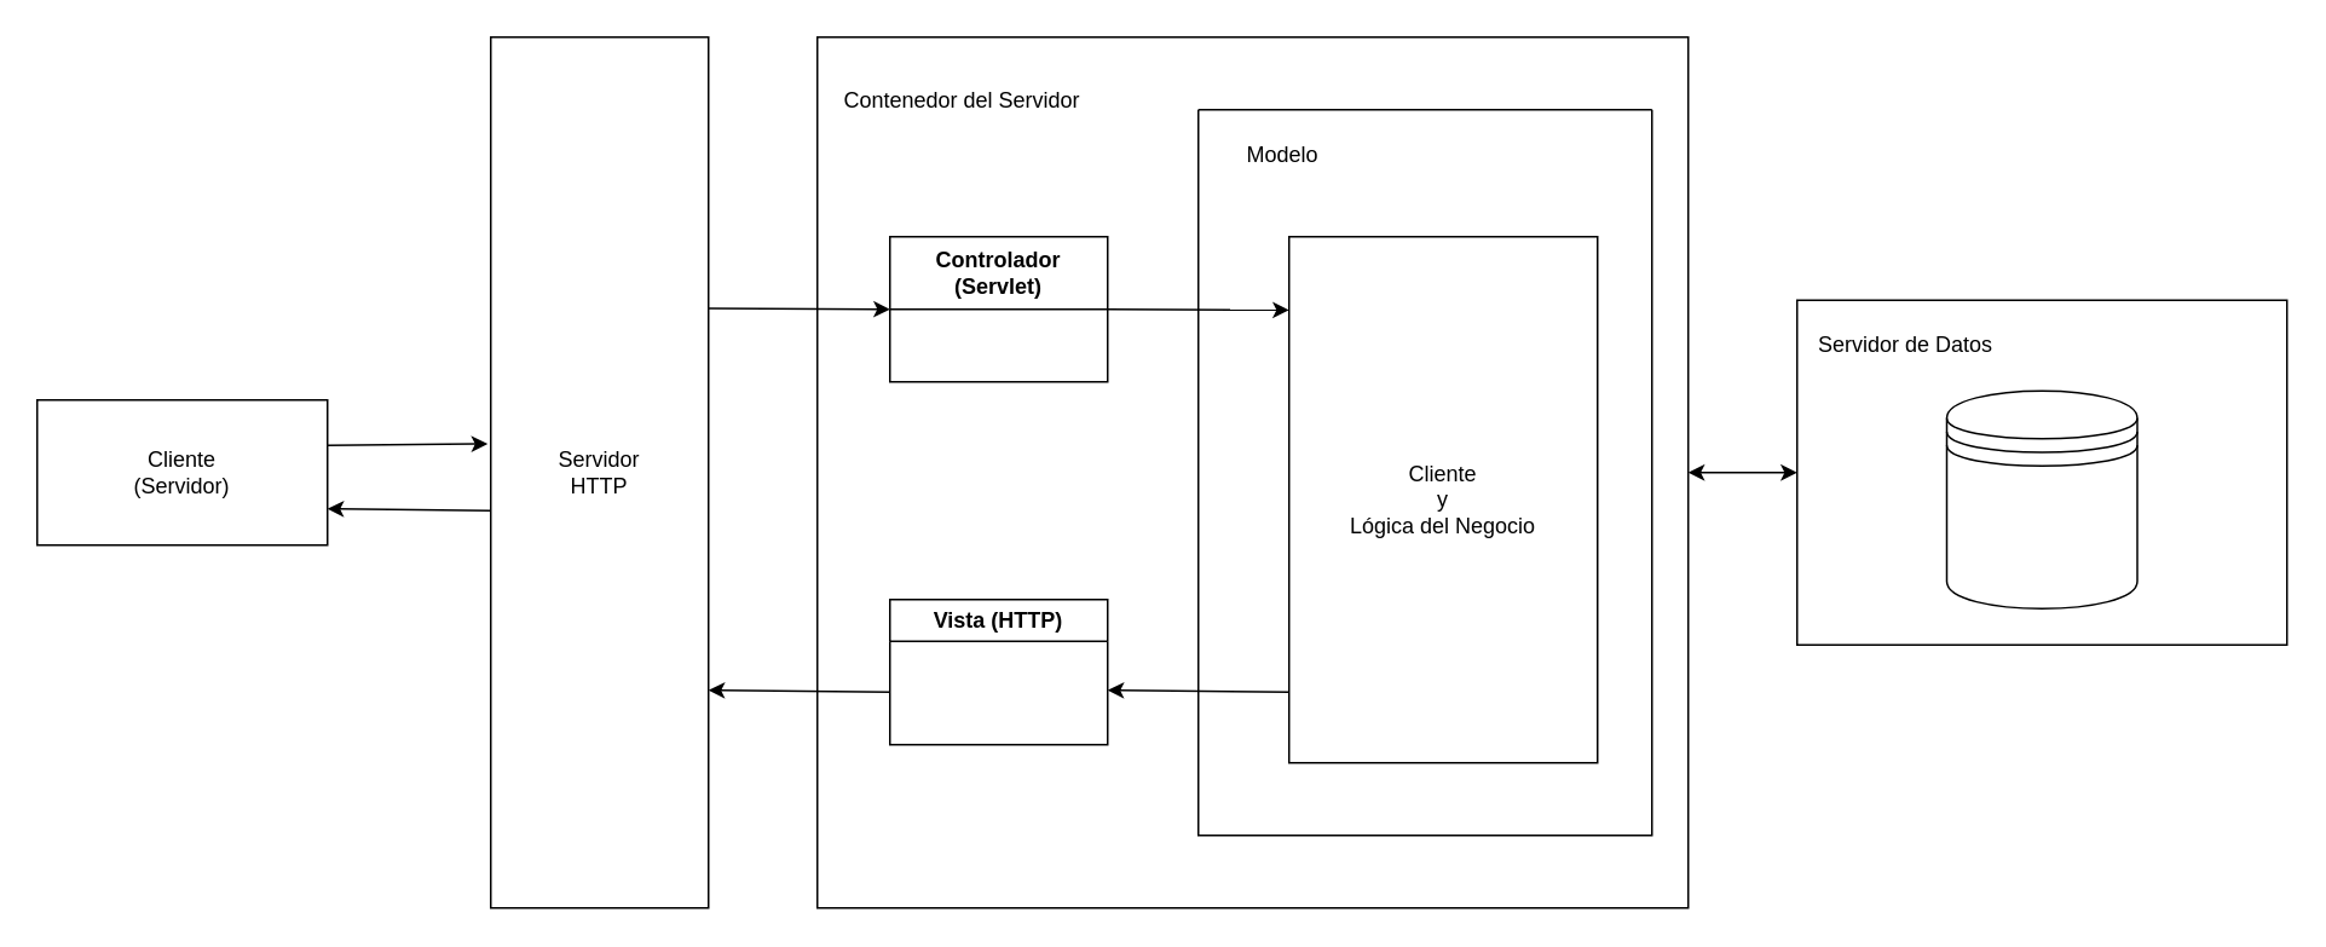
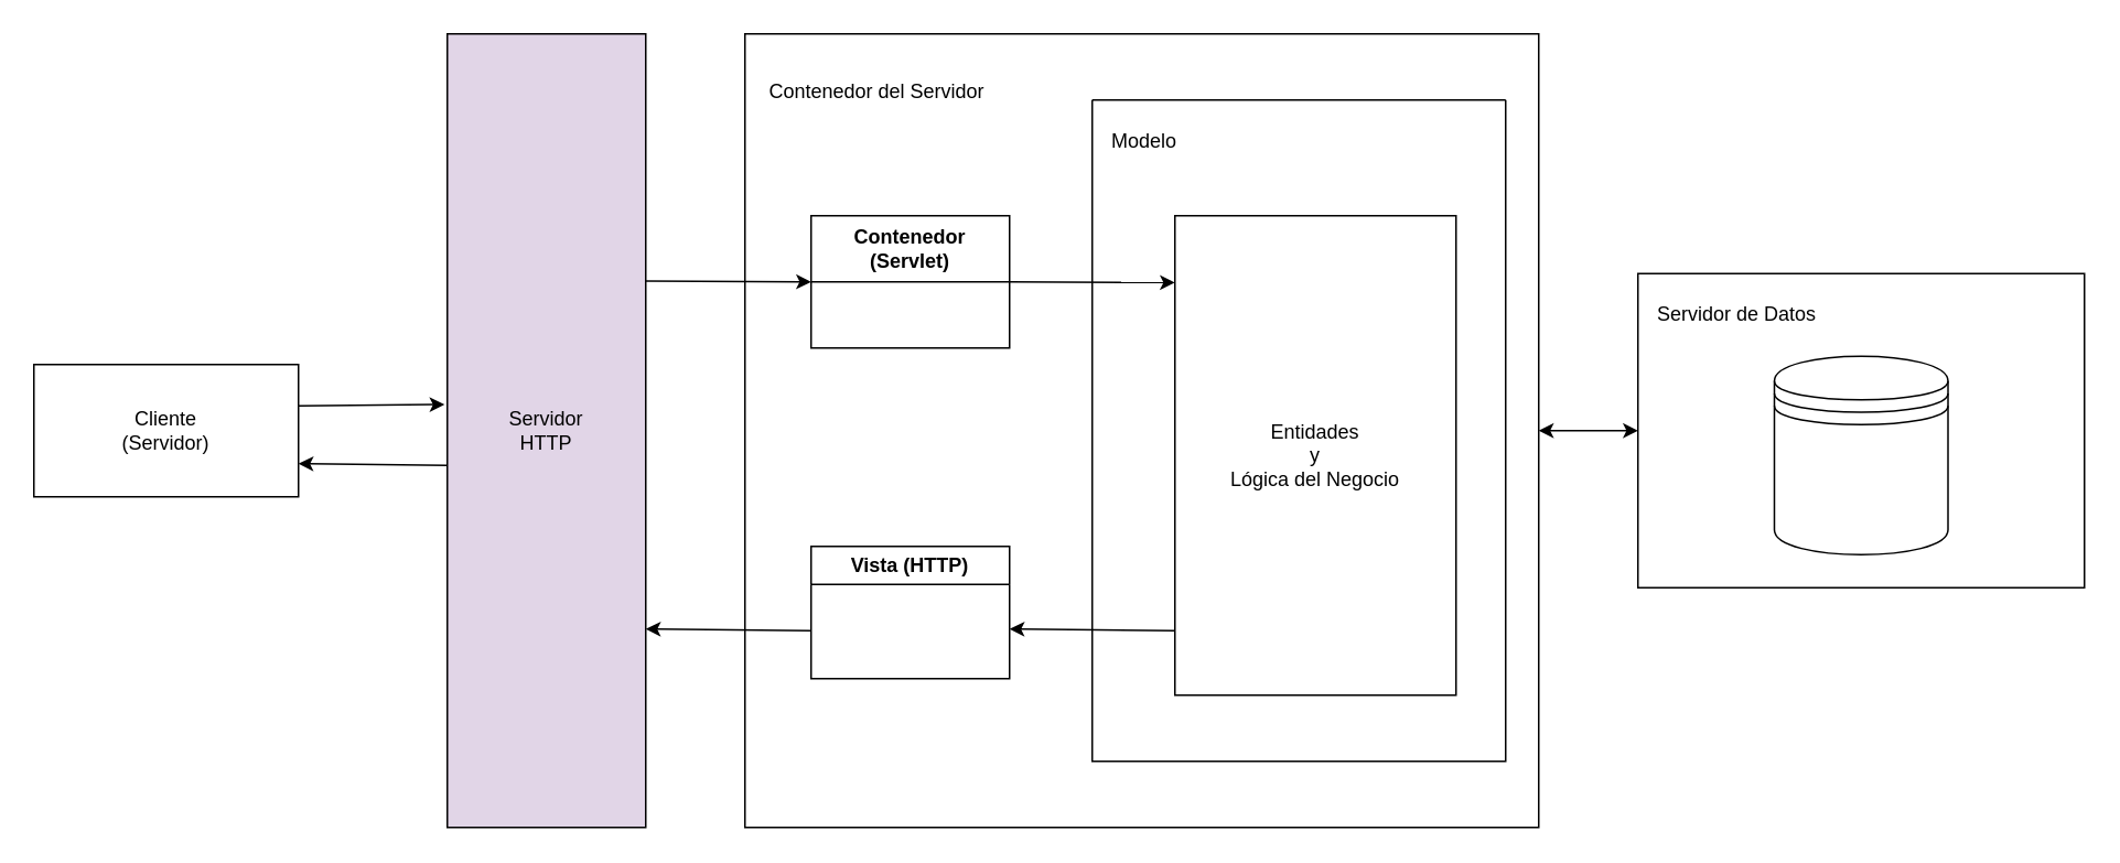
  <mxCell id="0" />
  <mxCell id="1" parent="0" />
  <mxCell id="2" value="Cliente&lt;br&gt;(Servidor)" style="rounded=0;whiteSpace=wrap;html=1;" vertex="1" parent="1"><mxGeometry x="20" y="220" width="160" height="80" as="geometry" /></mxCell>
- <mxCell id="3" value="Servidor&lt;br&gt;HTTP" style="rounded=0;whiteSpace=wrap;html=1;" vertex="1" parent="1"><mxGeometry x="270" y="20" width="120" height="480" as="geometry" /></mxCell>
+ <mxCell id="3" value="Servidor&lt;br&gt;HTTP" style="rounded=0;whiteSpace=wrap;html=1;fillColor=#e1d5e7;" vertex="1" parent="1"><mxGeometry x="270" y="20" width="120" height="480" as="geometry" /></mxCell>
  <mxCell id="4" value="" style="whiteSpace=wrap;html=1;aspect=fixed;" vertex="1" parent="1"><mxGeometry x="450" y="20" width="480" height="480" as="geometry" /></mxCell>
  <mxCell id="5" value="Contenedor del Servidor" style="text;html=1;strokeColor=none;fillColor=none;align=center;verticalAlign=middle;whiteSpace=wrap;rounded=0;" vertex="1" parent="1"><mxGeometry x="455" y="40" width="150" height="30" as="geometry" /></mxCell>
- <mxCell id="6" value="Controlador (Servlet)" style="swimlane;whiteSpace=wrap;html=1;startSize=40;" vertex="1" parent="1"><mxGeometry x="490" y="130" width="120" height="80" as="geometry" /></mxCell>
+ <mxCell id="6" value="Contenedor (Servlet)" style="swimlane;whiteSpace=wrap;html=1;startSize=40;" vertex="1" parent="1"><mxGeometry x="490" y="130" width="120" height="80" as="geometry" /></mxCell>
  <mxCell id="7" value="Vista (HTTP)" style="swimlane;whiteSpace=wrap;html=1;" vertex="1" parent="1"><mxGeometry x="490" y="330" width="120" height="80" as="geometry" /></mxCell>
  <mxCell id="8" value="" style="swimlane;startSize=0;" vertex="1" parent="1"><mxGeometry x="660" y="60" width="250" height="400" as="geometry" /></mxCell>
- <mxCell id="9" value="&lt;div style=&quot;&quot;&gt;&lt;span style=&quot;background-color: initial;&quot;&gt;Modelo&lt;/span&gt;&lt;/div&gt;" style="text;html=1;strokeColor=none;fillColor=none;align=left;verticalAlign=middle;whiteSpace=wrap;rounded=0;" vertex="1" parent="8"><mxGeometry x="25" y="10" width="150" height="30" as="geometry" /></mxCell>
+ <mxCell id="9" value="&lt;div style=&quot;&quot;&gt;&lt;span style=&quot;background-color: initial;&quot;&gt;Modelo&lt;/span&gt;&lt;/div&gt;" style="text;html=1;strokeColor=none;fillColor=none;align=left;verticalAlign=middle;whiteSpace=wrap;rounded=0;" vertex="1" parent="8"><mxGeometry x="10" y="10" width="150" height="30" as="geometry" /></mxCell>
  <mxCell id="10" value="" style="rounded=0;whiteSpace=wrap;html=1;" vertex="1" parent="1"><mxGeometry x="990" y="165" width="270" height="190" as="geometry" /></mxCell>
  <mxCell id="11" value="" style="shape=datastore;whiteSpace=wrap;html=1;" vertex="1" parent="1"><mxGeometry x="1072.5" y="215" width="105" height="120" as="geometry" /></mxCell>
  <mxCell id="12" value="&lt;div style=&quot;&quot;&gt;&lt;span style=&quot;background-color: initial;&quot;&gt;Servidor de Datos&lt;/span&gt;&lt;/div&gt;" style="text;html=1;strokeColor=none;fillColor=none;align=left;verticalAlign=middle;whiteSpace=wrap;rounded=0;" vertex="1" parent="1"><mxGeometry x="1000" y="175" width="150" height="30" as="geometry" /></mxCell>
  <mxCell id="13" value="" style="endArrow=classic;html=1;rounded=0;entryX=-0.014;entryY=0.467;entryDx=0;entryDy=0;entryPerimeter=0;" edge="1" parent="1" target="3"><mxGeometry width="50" height="50" relative="1" as="geometry"><mxPoint x="180" y="245" as="sourcePoint" /><mxPoint x="230" y="195" as="targetPoint" /></mxGeometry></mxCell>
  <mxCell id="14" value="" style="endArrow=classic;html=1;rounded=0;entryX=1;entryY=0.75;entryDx=0;entryDy=0;" edge="1" parent="1" target="2"><mxGeometry width="50" height="50" relative="1" as="geometry"><mxPoint x="270" y="281" as="sourcePoint" /><mxPoint x="358" y="280" as="targetPoint" /></mxGeometry></mxCell>
  <mxCell id="15" value="" style="endArrow=classic;html=1;rounded=0;entryX=0;entryY=0.5;entryDx=0;entryDy=0;" edge="1" parent="1" target="6"><mxGeometry width="50" height="50" relative="1" as="geometry"><mxPoint x="390" y="169.57" as="sourcePoint" /><mxPoint x="478" y="168.57" as="targetPoint" /></mxGeometry></mxCell>
  <mxCell id="16" value="" style="endArrow=classic;html=1;rounded=0;entryX=1;entryY=0.75;entryDx=0;entryDy=0;" edge="1" parent="1" target="3"><mxGeometry width="50" height="50" relative="1" as="geometry"><mxPoint x="490" y="381" as="sourcePoint" /><mxPoint x="400" y="380" as="targetPoint" /></mxGeometry></mxCell>
  <mxCell id="17" value="" style="endArrow=classic;html=1;rounded=0;entryX=0;entryY=0.5;entryDx=0;entryDy=0;" edge="1" parent="1"><mxGeometry width="50" height="50" relative="1" as="geometry"><mxPoint x="610" y="170" as="sourcePoint" /><mxPoint x="710" y="170.43" as="targetPoint" /></mxGeometry></mxCell>
- <mxCell id="18" value="Cliente&lt;br&gt;y&lt;br&gt;Lógica del Negocio" style="rounded=0;whiteSpace=wrap;html=1;" vertex="1" parent="1"><mxGeometry x="710" y="130" width="170" height="290" as="geometry" /></mxCell>
+ <mxCell id="18" value="Entidades&lt;br&gt;y&lt;br&gt;Lógica del Negocio" style="rounded=0;whiteSpace=wrap;html=1;" vertex="1" parent="1"><mxGeometry x="710" y="130" width="170" height="290" as="geometry" /></mxCell>
  <mxCell id="19" value="" style="endArrow=classic;html=1;rounded=0;entryX=1;entryY=0.75;entryDx=0;entryDy=0;" edge="1" parent="1"><mxGeometry width="50" height="50" relative="1" as="geometry"><mxPoint x="710" y="381" as="sourcePoint" /><mxPoint x="610" y="380" as="targetPoint" /></mxGeometry></mxCell>
  <mxCell id="20" value="" style="endArrow=classic;startArrow=classic;html=1;rounded=0;" edge="1" parent="1" target="10"><mxGeometry width="50" height="50" relative="1" as="geometry"><mxPoint x="930" y="260" as="sourcePoint" /><mxPoint x="980" y="210" as="targetPoint" /></mxGeometry></mxCell>
